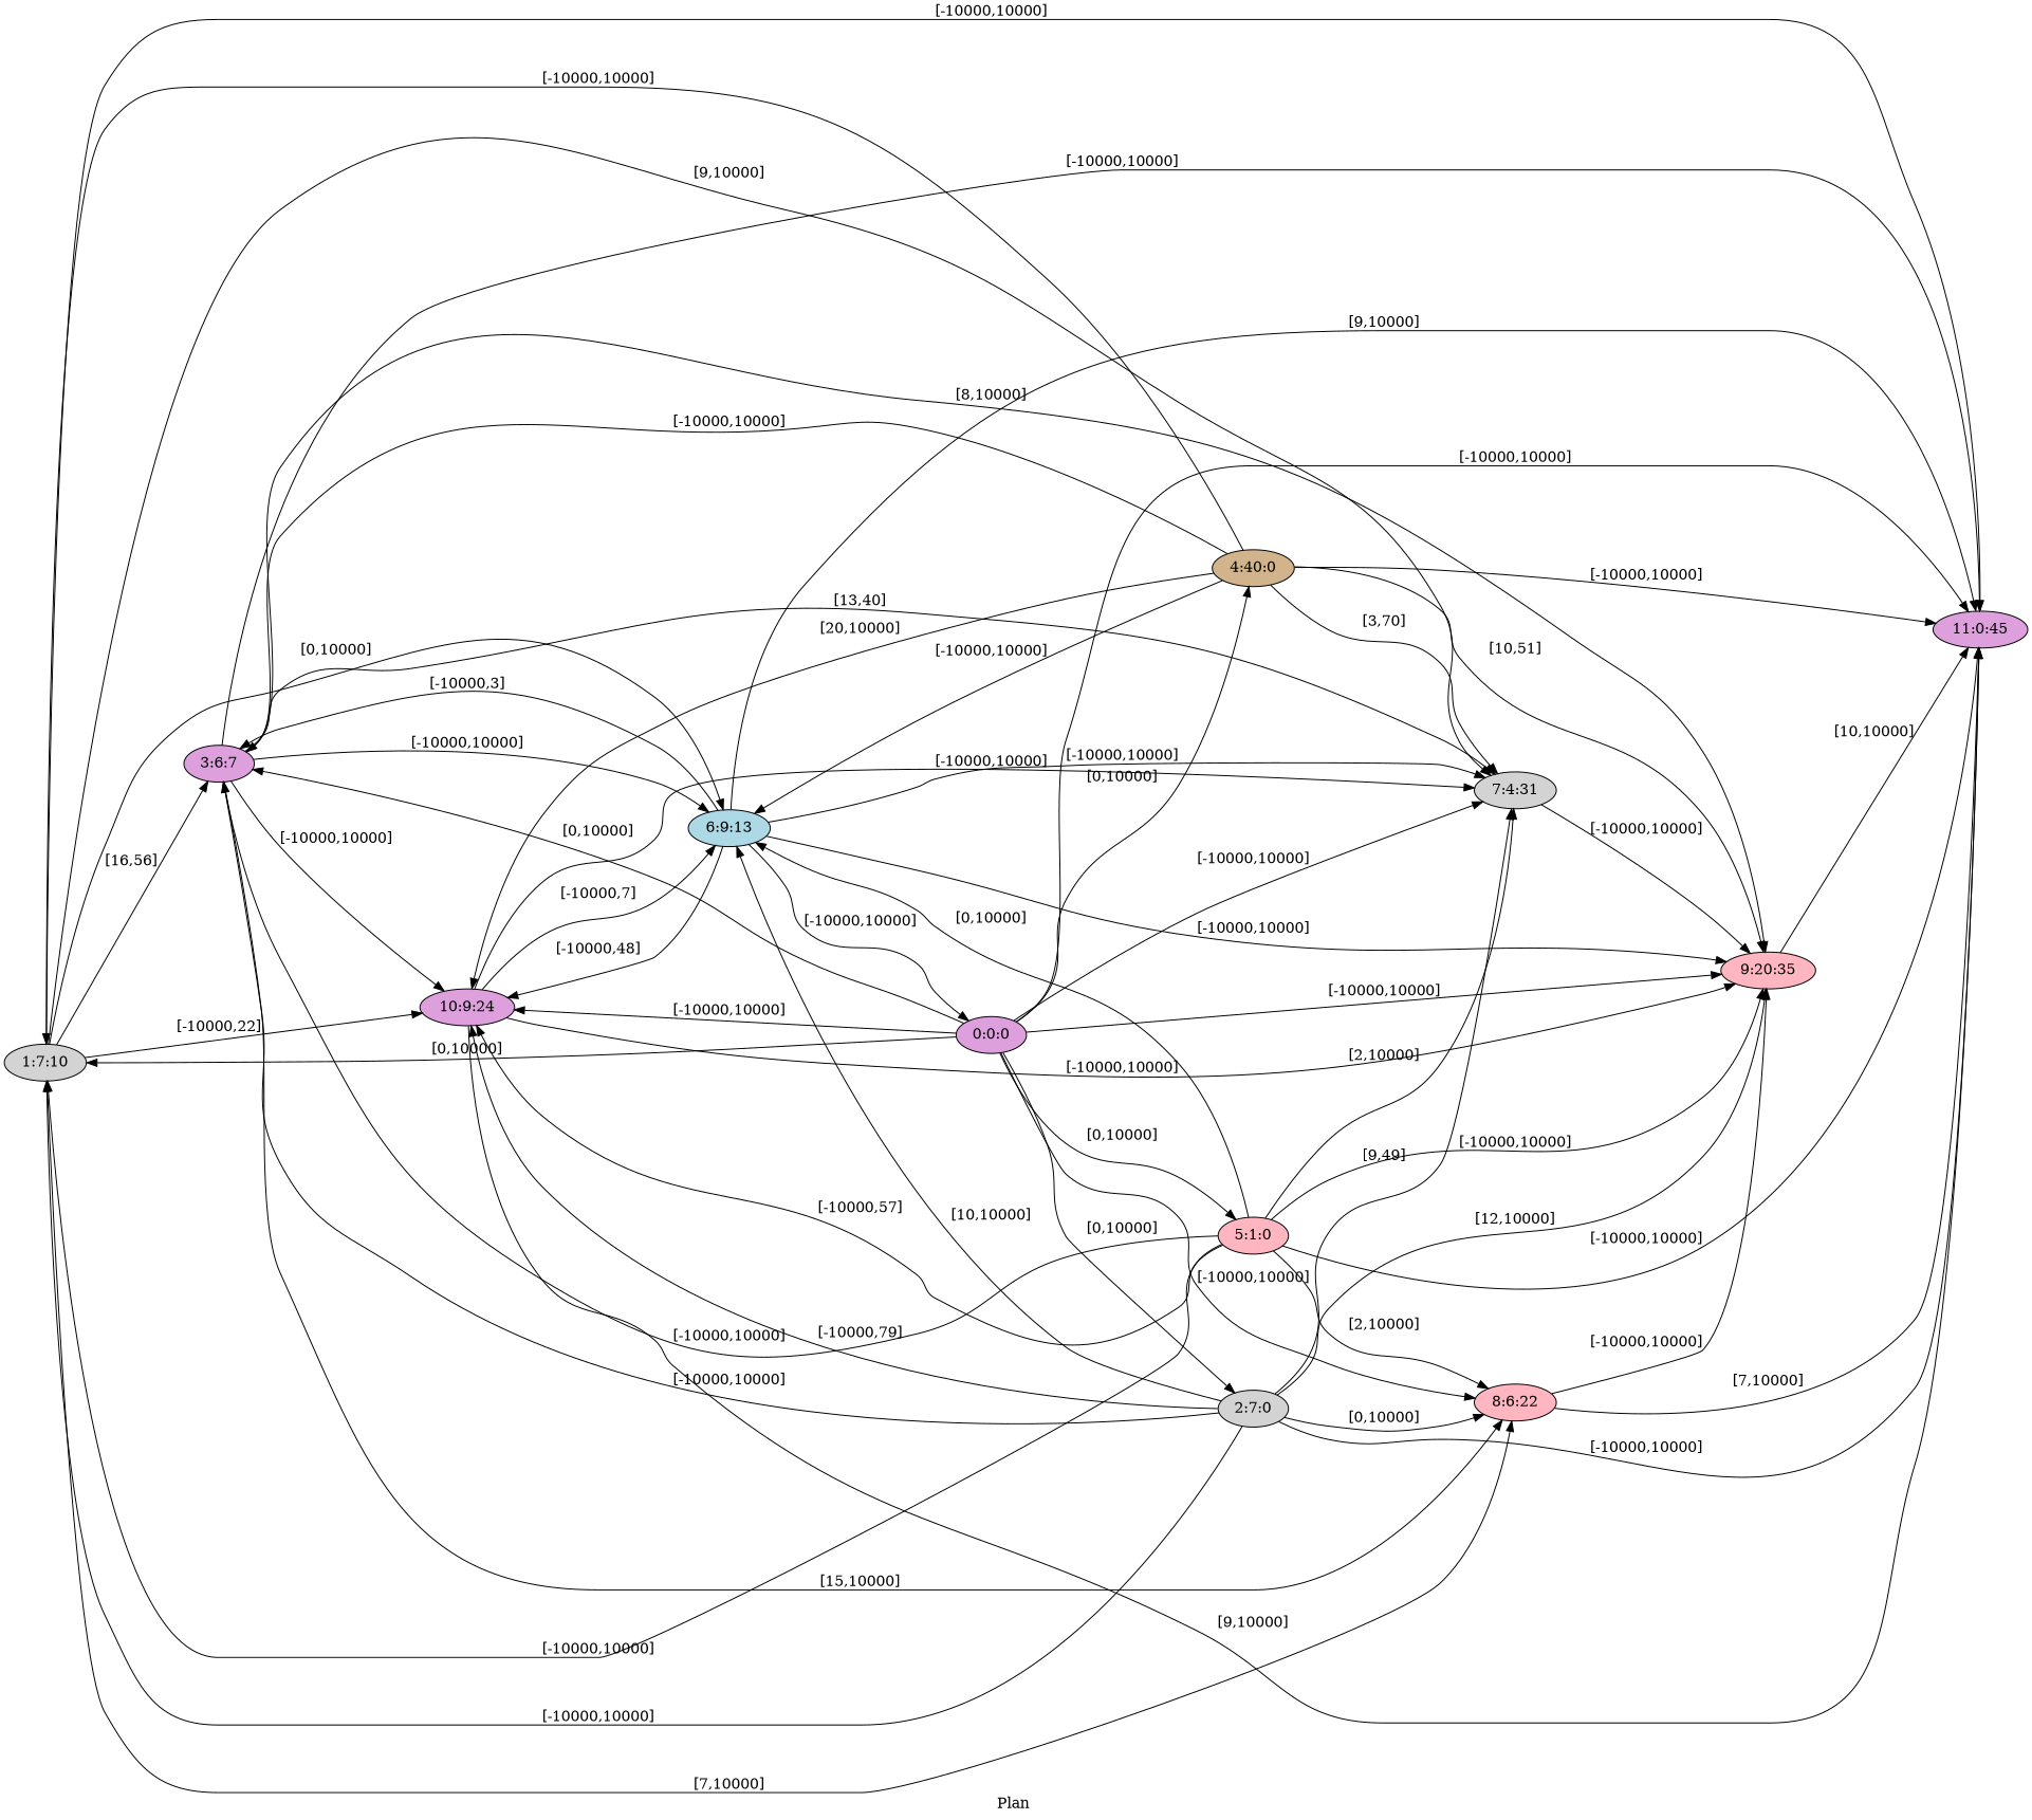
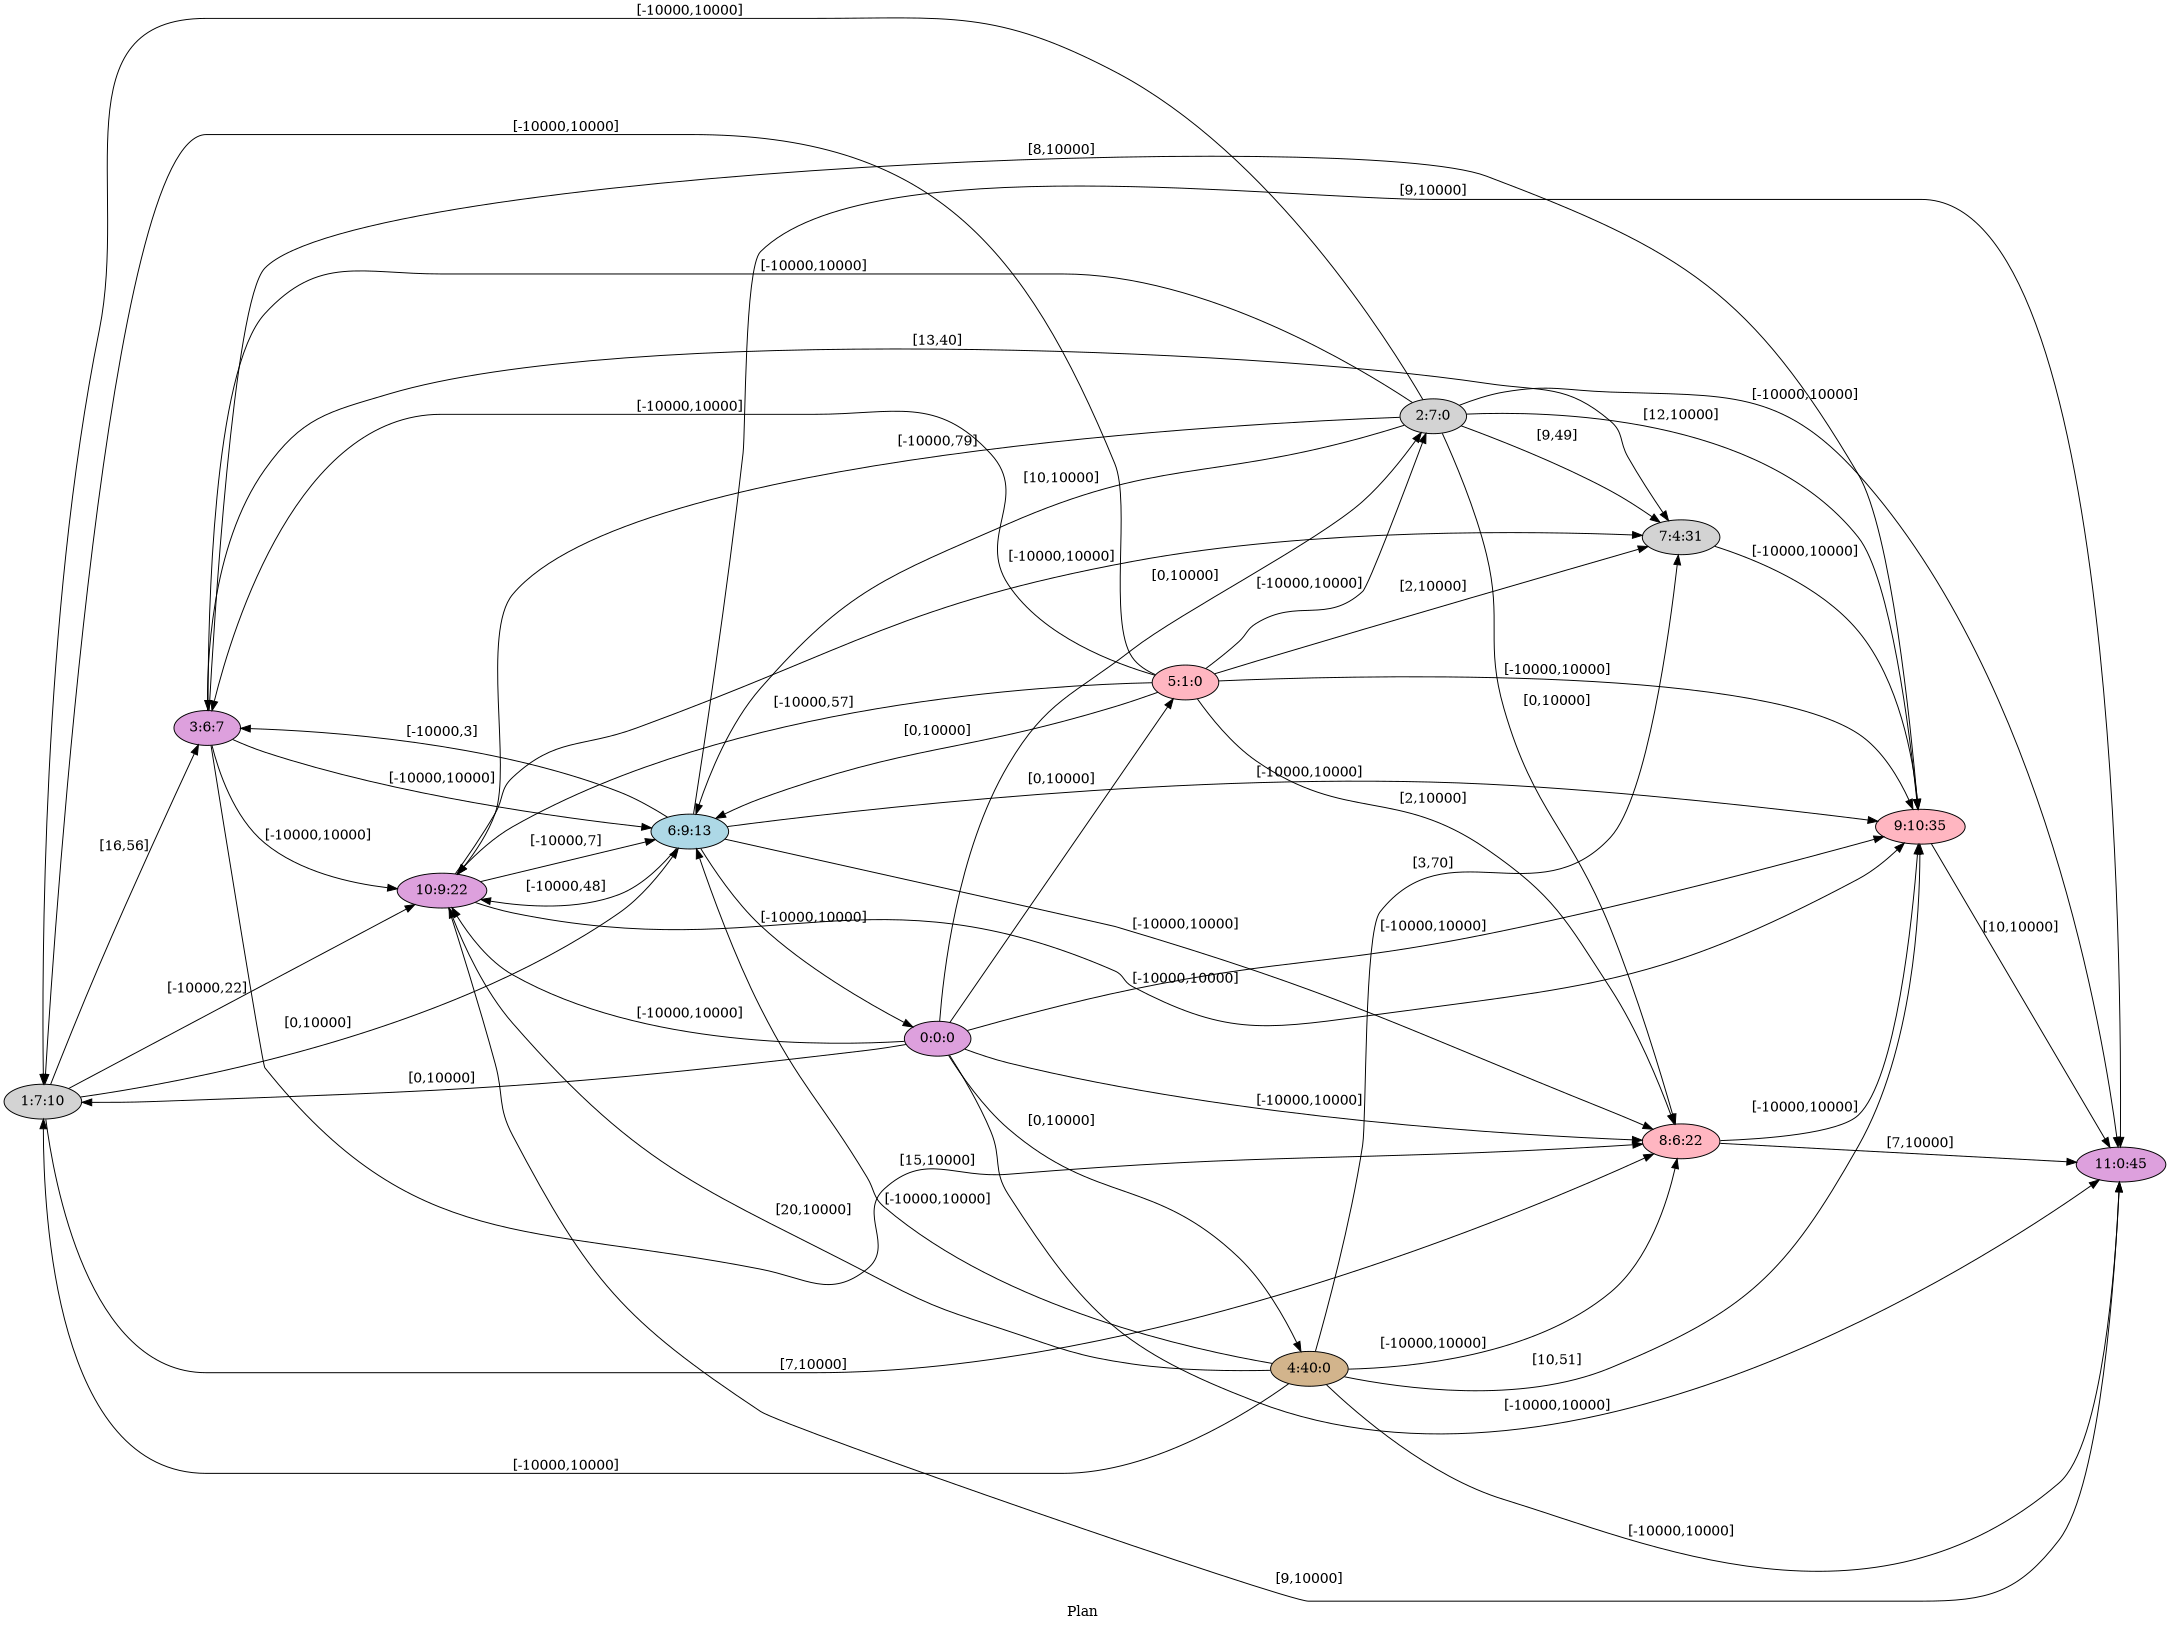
  digraph {
    fldt=0.343476
    label="Plan "
    nodesep=.45
    rankdir=LR
    node [fillcolor=plum style=filled]
    "1:7:10" [fillcolor=lightgrey]
    "0:0:0"
    "2:7:0" [fillcolor=lightgrey]
    "3:6:7"
    n5 [fillcolor=tan label="4:40:0"]
    "5:1:0" [fillcolor=lightpink]
    "7:4:31" [fillcolor=lightgrey]
    n8 [fillcolor=lightpink label="8:6:22"]
-   "9:10:35" [fillcolor=lightpink label="9:20:35"]
-   "10:9:22" [label="10:9:24"]
+   "9:10:35" [fillcolor=lightpink]
+   "10:9:22"
    "11:0:45"
    "6:9:13" [fillcolor=lightblue]
    "1:7:10" -> "3:6:7" [label="[16,56]"]
-   "1:7:10" -> "7:4:31" [label="[9,10000]"]
    "1:7:10" -> n8 [label="[7,10000]"]
    "1:7:10" -> "10:9:22" [label="[-10000,22]"]
-   "1:7:10" -> "11:0:45" [label="[-10000,10000]"]
    "1:7:10" -> "6:9:13" [label="[0,10000]"]
    "0:0:0" -> "1:7:10" [label="[0,10000]"]
    "0:0:0" -> "2:7:0" [label="[0,10000]"]
-   "0:0:0" -> "3:6:7" [label="[0,10000]"]
    "0:0:0" -> n5 [label="[0,10000]"]
    "0:0:0" -> "5:1:0" [label="[0,10000]"]
-   "0:0:0" -> "7:4:31" [label="[-10000,10000]"]
    "0:0:0" -> n8 [label="[-10000,10000]"]
    "0:0:0" -> "9:10:35" [label="[-10000,10000]"]
    "0:0:0" -> "10:9:22" [label="[-10000,10000]"]
    "0:0:0" -> "11:0:45" [label="[-10000,10000]"]
    "2:7:0" -> "1:7:10" [label="[-10000,10000]"]
    "2:7:0" -> "3:6:7" [label="[-10000,10000]"]
    "2:7:0" -> "7:4:31" [label="[9,49]"]
    "2:7:0" -> n8 [label="[0,10000]"]
    "2:7:0" -> "9:10:35" [label="[12,10000]"]
    "2:7:0" -> "10:9:22" [label="[-10000,79]"]
    "2:7:0" -> "11:0:45" [label="[-10000,10000]"]
    "2:7:0" -> "6:9:13" [label="[10,10000]"]
    "3:6:7" -> "7:4:31" [label="[13,40]"]
    "3:6:7" -> n8 [label="[15,10000]"]
    "3:6:7" -> "9:10:35" [label="[8,10000]"]
    "3:6:7" -> "10:9:22" [label="[-10000,10000]"]
-   "3:6:7" -> "11:0:45" [label="[-10000,10000]"]
    "3:6:7" -> "6:9:13" [label="[-10000,10000]"]
    n5 -> "1:7:10" [label="[-10000,10000]"]
    n5 -> "7:4:31" [label="[3,70]"]
-   n5 -> "3:6:7" [label="[-10000,10000]"]
+   n5 -> n8 [label="[-10000,10000]"]
    n5 -> "9:10:35" [label="[10,51]"]
    n5 -> "10:9:22" [label="[20,10000]"]
    n5 -> "11:0:45" [label="[-10000,10000]"]
    n5 -> "6:9:13" [label="[-10000,10000]"]
    "5:1:0" -> "1:7:10" [label="[-10000,10000]"]
    "5:1:0" -> "3:6:7" [label="[-10000,10000]"]
    "5:1:0" -> "7:4:31" [label="[2,10000]"]
    "5:1:0" -> n8 [label="[2,10000]"]
    "5:1:0" -> "9:10:35" [label="[-10000,10000]"]
    "5:1:0" -> "10:9:22" [label="[-10000,57]"]
-   "5:1:0" -> "11:0:45" [label="[-10000,10000]"]
+   "5:1:0" -> "2:7:0" [label="[-10000,10000]"]
    "5:1:0" -> "6:9:13" [label="[0,10000]"]
    "7:4:31" -> "9:10:35" [label="[-10000,10000]"]
    n8 -> "9:10:35" [label="[-10000,10000]"]
    n8 -> "11:0:45" [label="[7,10000]"]
    "9:10:35" -> "11:0:45" [label="[10,10000]"]
    "10:9:22" -> "7:4:31" [label="[-10000,10000]"]
    "10:9:22" -> "9:10:35" [label="[-10000,10000]"]
    "10:9:22" -> "11:0:45" [label="[9,10000]"]
    "10:9:22" -> "6:9:13" [label="[-10000,7]"]
    "6:9:13" -> "0:0:0" [label="[-10000,10000]"]
    "6:9:13" -> "3:6:7" [label="[-10000,3]"]
-   "6:9:13" -> "7:4:31" [label="[-10000,10000]"]
+   "6:9:13" -> n8 [label="[-10000,10000]"]
    "6:9:13" -> "9:10:35" [label="[-10000,10000]"]
    "6:9:13" -> "10:9:22" [label="[-10000,48]"]
    "6:9:13" -> "11:0:45" [label="[9,10000]"]
  }
